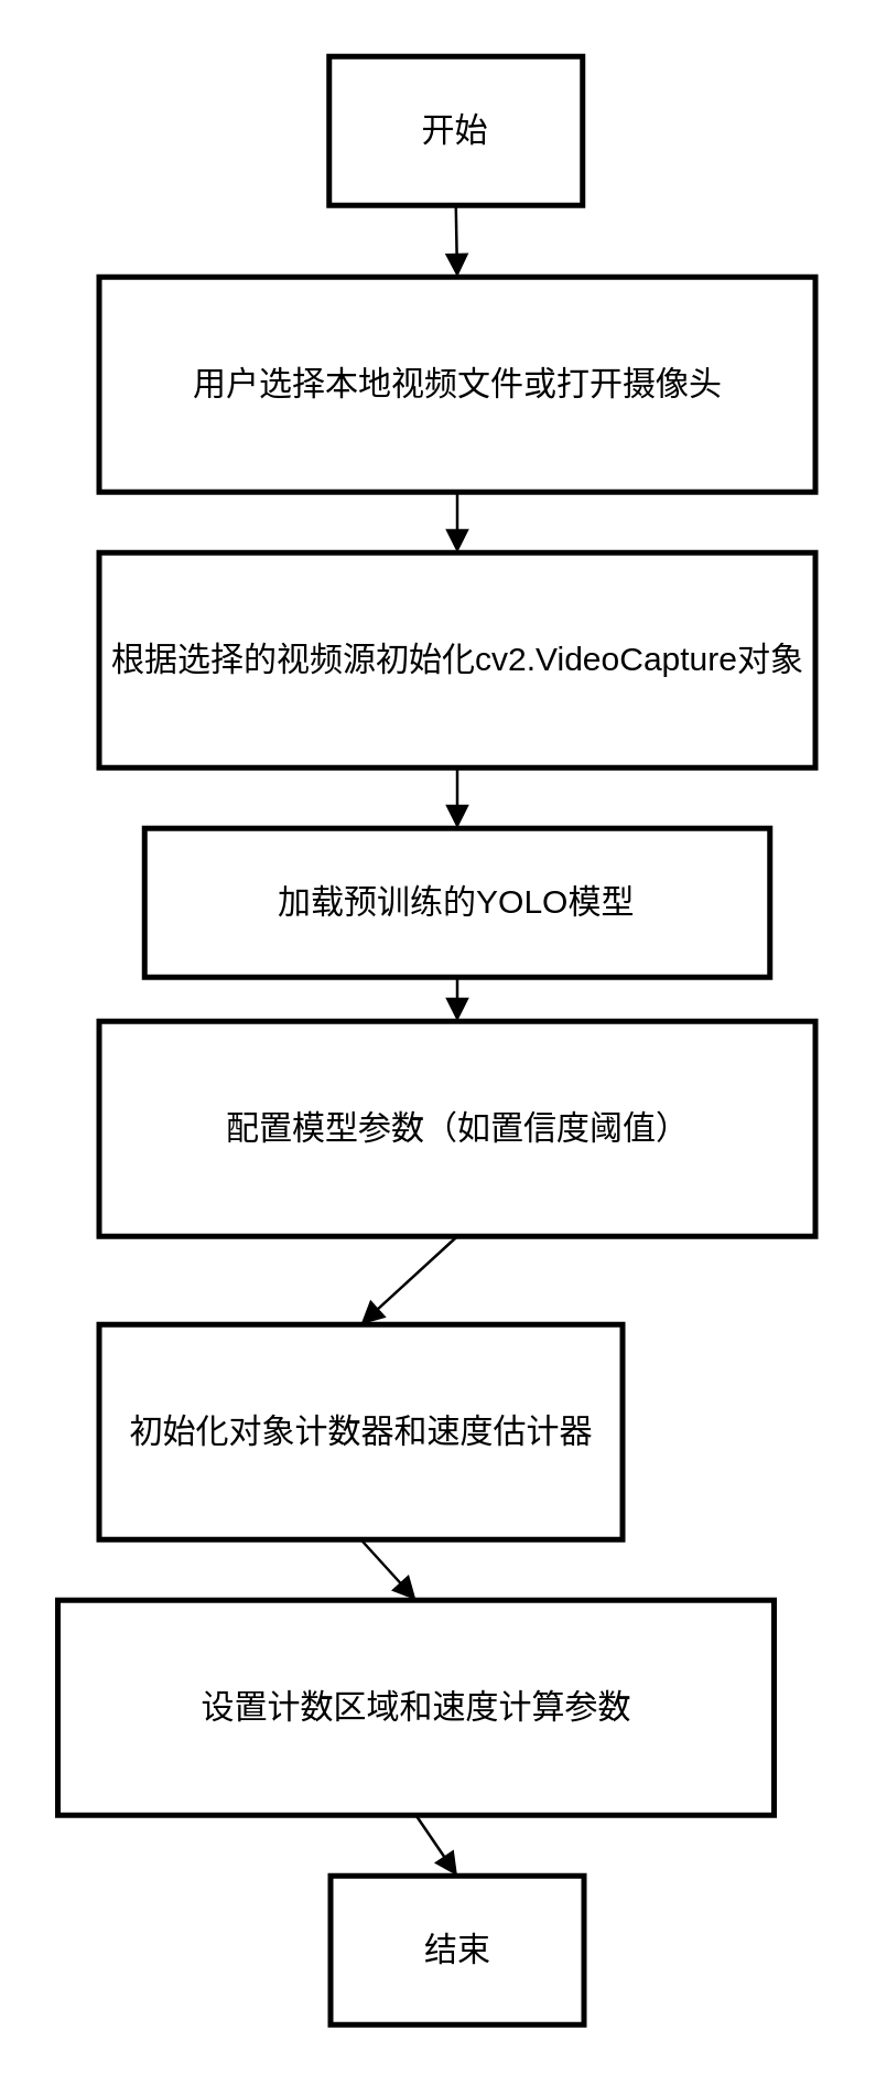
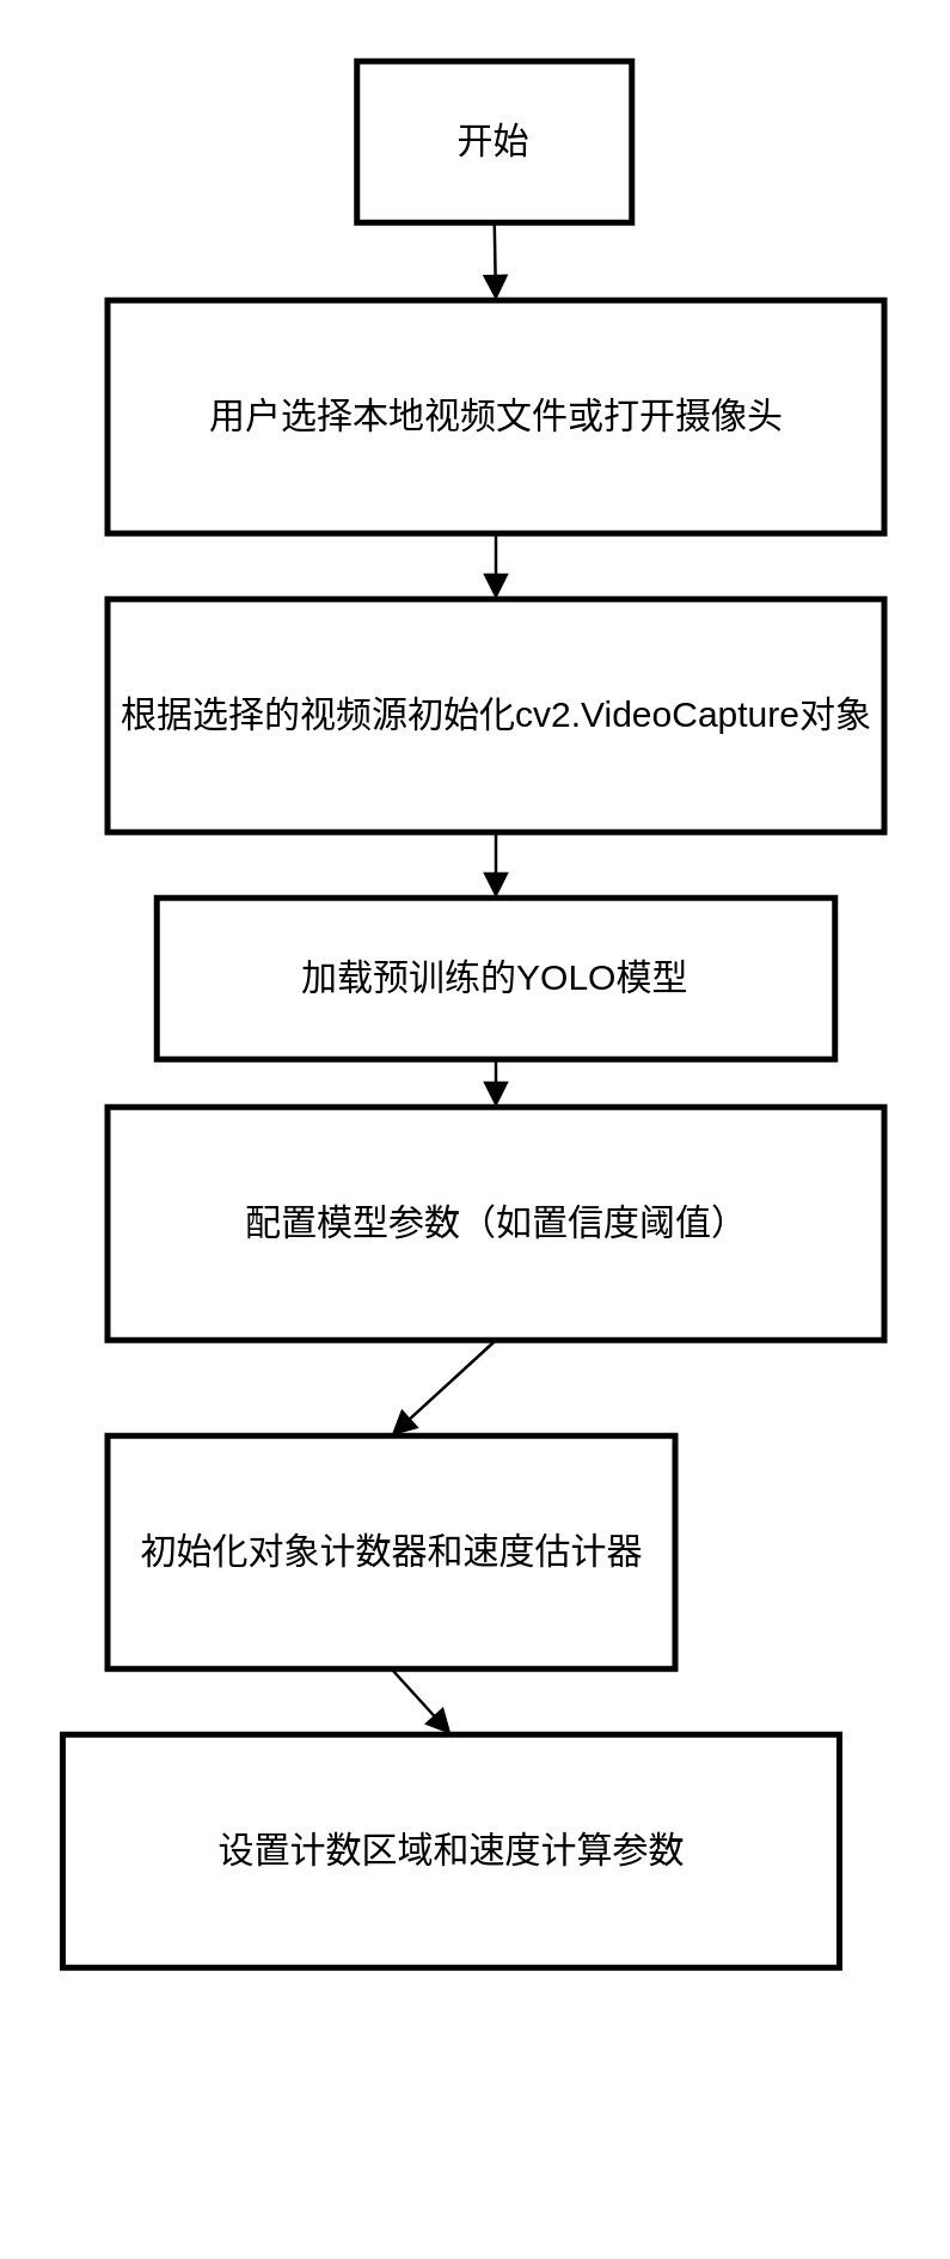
  <mxCell id="0" />
  <mxCell id="1" parent="0" />
  <mxCell id="2" value="开始" style="whiteSpace=wrap;strokeWidth=2;" vertex="1" parent="1"><mxGeometry x="119" y="20" width="92" height="54" as="geometry" /></mxCell>
  <mxCell id="3" value="用户选择本地视频文件或打开摄像头" style="whiteSpace=wrap;strokeWidth=2;" vertex="1" parent="1"><mxGeometry x="35.5" y="100" width="260" height="78" as="geometry" /></mxCell>
  <mxCell id="4" value="根据选择的视频源初始化cv2.VideoCapture对象" style="whiteSpace=wrap;strokeWidth=2;" vertex="1" parent="1"><mxGeometry x="35.5" y="200" width="260" height="78" as="geometry" /></mxCell>
  <mxCell id="5" value="加载预训练的YOLO模型" style="whiteSpace=wrap;strokeWidth=2;" vertex="1" parent="1"><mxGeometry x="52" y="300" width="227" height="54" as="geometry" /></mxCell>
  <mxCell id="6" value="配置模型参数（如置信度阈值）" style="whiteSpace=wrap;strokeWidth=2;" vertex="1" parent="1"><mxGeometry x="35.5" y="370" width="260" height="78" as="geometry" /></mxCell>
  <mxCell id="7" value="初始化对象计数器和速度估计器" style="whiteSpace=wrap;strokeWidth=2;" vertex="1" parent="1"><mxGeometry x="35.5" y="480" width="190" height="78" as="geometry" /></mxCell>
  <mxCell id="8" value="设置计数区域和速度计算参数" style="whiteSpace=wrap;strokeWidth=2;" vertex="1" parent="1"><mxGeometry x="20.5" y="580" width="260" height="78" as="geometry" /></mxCell>
- <mxCell id="9" value="结束" style="whiteSpace=wrap;strokeWidth=2;" vertex="1" parent="1"><mxGeometry x="119.5" y="680" width="92" height="54" as="geometry" /></mxCell>
  <mxCell id="10" value="" style="curved=1;startArrow=none;endArrow=block;exitX=0.5;exitY=1;entryX=0.5;entryY=0;rounded=0;" edge="1" parent="1" source="2" target="3"><mxGeometry relative="1" as="geometry"><Array as="points" /></mxGeometry></mxCell>
  <mxCell id="11" value="" style="curved=1;startArrow=none;endArrow=block;exitX=0.5;exitY=1;entryX=0.5;entryY=0;rounded=0;" edge="1" parent="1" source="3" target="4"><mxGeometry relative="1" as="geometry"><Array as="points" /></mxGeometry></mxCell>
  <mxCell id="12" value="" style="curved=1;startArrow=none;endArrow=block;exitX=0.5;exitY=1;entryX=0.5;entryY=0;rounded=0;" edge="1" parent="1" source="4" target="5"><mxGeometry relative="1" as="geometry"><Array as="points" /></mxGeometry></mxCell>
  <mxCell id="13" value="" style="curved=1;startArrow=none;endArrow=block;exitX=0.5;exitY=1;entryX=0.5;entryY=0;rounded=0;" edge="1" parent="1" source="5" target="6"><mxGeometry relative="1" as="geometry"><Array as="points" /></mxGeometry></mxCell>
  <mxCell id="14" value="" style="curved=1;startArrow=none;endArrow=block;exitX=0.5;exitY=1;entryX=0.5;entryY=0;rounded=0;" edge="1" parent="1" source="6" target="7"><mxGeometry relative="1" as="geometry"><Array as="points" /></mxGeometry></mxCell>
  <mxCell id="15" value="" style="curved=1;startArrow=none;endArrow=block;exitX=0.5;exitY=1;entryX=0.5;entryY=0;rounded=0;" edge="1" parent="1" source="7" target="8"><mxGeometry relative="1" as="geometry"><Array as="points" /></mxGeometry></mxCell>
- <mxCell id="16" value="" style="curved=1;startArrow=none;endArrow=block;exitX=0.5;exitY=1;entryX=0.5;entryY=0;rounded=0;" edge="1" parent="1" source="8" target="9"><mxGeometry relative="1" as="geometry"><Array as="points" /></mxGeometry></mxCell>
